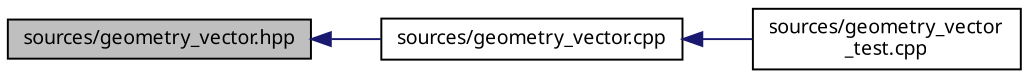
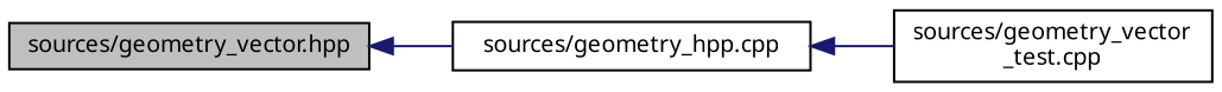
  digraph {
    fontname="Noto Sans"
    rankdir=LR
    node [color=black fillcolor=white fontname="Noto Sans" fontsize=10 shape=record style=filled]
    edge [color=midnightblue dir=back fontname="Noto Sans" fontsize=10 labelfontname=Helvetica labelfontsize=10 style=solid]
    n1 [fillcolor=grey75 fontcolor=black height=0.2 label="sources/geometry_vector.hpp" width=0.4]
-   n2 [height=0.2 label="sources/geometry_vector.cpp" width=0.4]
+   n2 [height=0.2 label="sources/geometry_hpp.cpp" width=0.4]
    n3 [height=0.2 label="sources/geometry_vector\l_test.cpp" width=0.4]
    n1 -> n2
    n2 -> n3
  }
